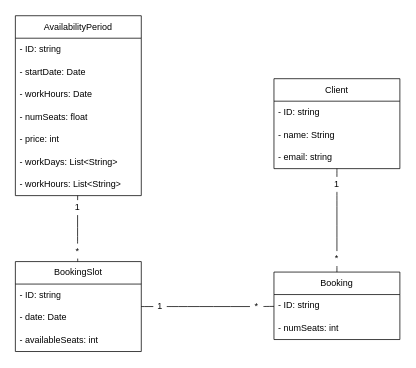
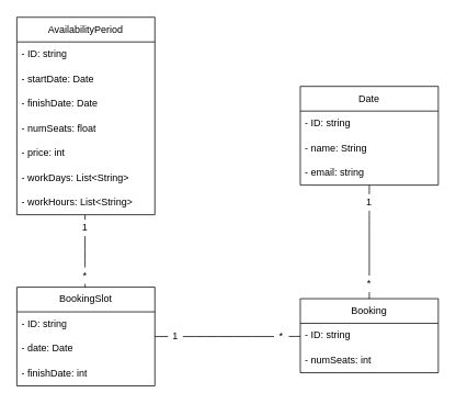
  <mxCell id="0" />
  <mxCell id="1" parent="0" />
  <mxCell id="2" value="AvailabilityPeriod" style="swimlane;fontStyle=0;childLayout=stackLayout;horizontal=1;startSize=30;horizontalStack=0;resizeParent=1;resizeParentMax=0;resizeLast=0;collapsible=1;marginBottom=0;whiteSpace=wrap;html=1;" vertex="1" parent="1"><mxGeometry x="20" y="20" width="168" height="240" as="geometry" /></mxCell>
  <mxCell id="3" value="- ID: string" style="text;strokeColor=none;fillColor=none;align=left;verticalAlign=middle;spacingLeft=4;spacingRight=4;overflow=hidden;points=[[0,0.5],[1,0.5]];portConstraint=eastwest;rotatable=0;whiteSpace=wrap;html=1;" vertex="1" parent="2"><mxGeometry y="30" width="168" height="30" as="geometry" /></mxCell>
  <mxCell id="4" value="- startDate: Date" style="text;strokeColor=none;fillColor=none;align=left;verticalAlign=middle;spacingLeft=4;spacingRight=4;overflow=hidden;points=[[0,0.5],[1,0.5]];portConstraint=eastwest;rotatable=0;whiteSpace=wrap;html=1;" vertex="1" parent="2"><mxGeometry y="60" width="168" height="30" as="geometry" /></mxCell>
- <mxCell id="5" value="- workHours: Date" style="text;strokeColor=none;fillColor=none;align=left;verticalAlign=middle;spacingLeft=4;spacingRight=4;overflow=hidden;points=[[0,0.5],[1,0.5]];portConstraint=eastwest;rotatable=0;whiteSpace=wrap;html=1;" vertex="1" parent="2"><mxGeometry y="90" width="168" height="30" as="geometry" /></mxCell>
+ <mxCell id="5" value="- finishDate: Date" style="text;strokeColor=none;fillColor=none;align=left;verticalAlign=middle;spacingLeft=4;spacingRight=4;overflow=hidden;points=[[0,0.5],[1,0.5]];portConstraint=eastwest;rotatable=0;whiteSpace=wrap;html=1;" vertex="1" parent="2"><mxGeometry y="90" width="168" height="30" as="geometry" /></mxCell>
  <mxCell id="6" value="- numSeats: float" style="text;strokeColor=none;fillColor=none;align=left;verticalAlign=middle;spacingLeft=4;spacingRight=4;overflow=hidden;points=[[0,0.5],[1,0.5]];portConstraint=eastwest;rotatable=0;whiteSpace=wrap;html=1;" vertex="1" parent="2"><mxGeometry y="120" width="168" height="30" as="geometry" /></mxCell>
  <mxCell id="7" value="- price: int&amp;nbsp;" style="text;strokeColor=none;fillColor=none;align=left;verticalAlign=middle;spacingLeft=4;spacingRight=4;overflow=hidden;points=[[0,0.5],[1,0.5]];portConstraint=eastwest;rotatable=0;whiteSpace=wrap;html=1;" vertex="1" parent="2"><mxGeometry y="150" width="168" height="30" as="geometry" /></mxCell>
  <mxCell id="8" value="- workDays: List&amp;lt;String&amp;gt;" style="text;strokeColor=none;fillColor=none;align=left;verticalAlign=middle;spacingLeft=4;spacingRight=4;overflow=hidden;points=[[0,0.5],[1,0.5]];portConstraint=eastwest;rotatable=0;whiteSpace=wrap;html=1;" vertex="1" parent="2"><mxGeometry y="180" width="168" height="30" as="geometry" /></mxCell>
  <mxCell id="9" value="- workHours: List&amp;lt;String&amp;gt;" style="text;strokeColor=none;fillColor=none;align=left;verticalAlign=middle;spacingLeft=4;spacingRight=4;overflow=hidden;points=[[0,0.5],[1,0.5]];portConstraint=eastwest;rotatable=0;whiteSpace=wrap;html=1;" vertex="1" parent="2"><mxGeometry y="210" width="168" height="30" as="geometry" /></mxCell>
  <mxCell id="10" value="BookingSlot" style="swimlane;fontStyle=0;childLayout=stackLayout;horizontal=1;startSize=30;horizontalStack=0;resizeParent=1;resizeParentMax=0;resizeLast=0;collapsible=1;marginBottom=0;whiteSpace=wrap;html=1;" vertex="1" parent="1"><mxGeometry x="20" y="348" width="168" height="120" as="geometry" /></mxCell>
  <mxCell id="11" value="- ID: string" style="text;strokeColor=none;fillColor=none;align=left;verticalAlign=middle;spacingLeft=4;spacingRight=4;overflow=hidden;points=[[0,0.5],[1,0.5]];portConstraint=eastwest;rotatable=0;whiteSpace=wrap;html=1;" vertex="1" parent="10"><mxGeometry y="30" width="168" height="30" as="geometry" /></mxCell>
  <mxCell id="12" value="- date: Date" style="text;strokeColor=none;fillColor=none;align=left;verticalAlign=middle;spacingLeft=4;spacingRight=4;overflow=hidden;points=[[0,0.5],[1,0.5]];portConstraint=eastwest;rotatable=0;whiteSpace=wrap;html=1;" vertex="1" parent="10"><mxGeometry y="60" width="168" height="30" as="geometry" /></mxCell>
- <mxCell id="13" value="- availableSeats: int" style="text;strokeColor=none;fillColor=none;align=left;verticalAlign=middle;spacingLeft=4;spacingRight=4;overflow=hidden;points=[[0,0.5],[1,0.5]];portConstraint=eastwest;rotatable=0;whiteSpace=wrap;html=1;" vertex="1" parent="10"><mxGeometry y="90" width="168" height="30" as="geometry" /></mxCell>
+ <mxCell id="13" value="- finishDate: int" style="text;strokeColor=none;fillColor=none;align=left;verticalAlign=middle;spacingLeft=4;spacingRight=4;overflow=hidden;points=[[0,0.5],[1,0.5]];portConstraint=eastwest;rotatable=0;whiteSpace=wrap;html=1;" vertex="1" parent="10"><mxGeometry y="90" width="168" height="30" as="geometry" /></mxCell>
  <mxCell id="14" value="Booking" style="swimlane;fontStyle=0;childLayout=stackLayout;horizontal=1;startSize=30;horizontalStack=0;resizeParent=1;resizeParentMax=0;resizeLast=0;collapsible=1;marginBottom=0;whiteSpace=wrap;html=1;" vertex="1" parent="1"><mxGeometry x="365" y="362" width="168" height="90" as="geometry" /></mxCell>
  <mxCell id="15" value="- ID: string" style="text;strokeColor=none;fillColor=none;align=left;verticalAlign=middle;spacingLeft=4;spacingRight=4;overflow=hidden;points=[[0,0.5],[1,0.5]];portConstraint=eastwest;rotatable=0;whiteSpace=wrap;html=1;" vertex="1" parent="14"><mxGeometry y="30" width="168" height="30" as="geometry" /></mxCell>
  <mxCell id="16" value="- numSeats: int" style="text;strokeColor=none;fillColor=none;align=left;verticalAlign=middle;spacingLeft=4;spacingRight=4;overflow=hidden;points=[[0,0.5],[1,0.5]];portConstraint=eastwest;rotatable=0;whiteSpace=wrap;html=1;" vertex="1" parent="14"><mxGeometry y="60" width="168" height="30" as="geometry" /></mxCell>
  <mxCell id="17" value="" style="endArrow=none;html=1;rounded=0;fontSize=12;startSize=8;endSize=8;curved=1;" edge="1" parent="1" source="20" target="2"><mxGeometry width="50" height="50" relative="1" as="geometry"><mxPoint x="133" y="371" as="sourcePoint" /><mxPoint x="183" y="321" as="targetPoint" /></mxGeometry></mxCell>
  <mxCell id="18" value="" style="endArrow=none;html=1;rounded=0;fontSize=12;startSize=8;endSize=8;curved=1;" edge="1" parent="1" source="24" target="14"><mxGeometry width="50" height="50" relative="1" as="geometry"><mxPoint x="114" y="358" as="sourcePoint" /><mxPoint x="114" y="270" as="targetPoint" /></mxGeometry></mxCell>
  <mxCell id="19" value="" style="endArrow=none;html=1;rounded=0;fontSize=12;startSize=8;endSize=8;curved=1;" edge="1" parent="1" source="22" target="20"><mxGeometry width="50" height="50" relative="1" as="geometry"><mxPoint x="104" y="348" as="sourcePoint" /><mxPoint x="104" y="260" as="targetPoint" /></mxGeometry></mxCell>
  <mxCell id="20" value="1" style="text;html=1;align=center;verticalAlign=middle;whiteSpace=wrap;rounded=0;" vertex="1" parent="1"><mxGeometry x="94" y="266" width="18" height="20" as="geometry" /></mxCell>
  <mxCell id="21" value="" style="endArrow=none;html=1;rounded=0;fontSize=12;startSize=8;endSize=8;curved=1;" edge="1" parent="1" source="10" target="22"><mxGeometry width="50" height="50" relative="1" as="geometry"><mxPoint x="104" y="348" as="sourcePoint" /><mxPoint x="104" y="286" as="targetPoint" /></mxGeometry></mxCell>
  <mxCell id="22" value="*" style="text;html=1;align=center;verticalAlign=middle;whiteSpace=wrap;rounded=0;" vertex="1" parent="1"><mxGeometry x="94" y="324" width="18" height="20" as="geometry" /></mxCell>
  <mxCell id="23" value="" style="endArrow=none;html=1;rounded=0;fontSize=12;startSize=8;endSize=8;curved=1;" edge="1" parent="1" source="26" target="24"><mxGeometry width="50" height="50" relative="1" as="geometry"><mxPoint x="188" y="408" as="sourcePoint" /><mxPoint x="365" y="408" as="targetPoint" /></mxGeometry></mxCell>
  <mxCell id="24" value="*" style="text;html=1;align=center;verticalAlign=middle;whiteSpace=wrap;rounded=0;" vertex="1" parent="1"><mxGeometry x="333" y="398" width="18" height="20" as="geometry" /></mxCell>
  <mxCell id="25" value="" style="endArrow=none;html=1;rounded=0;fontSize=12;startSize=8;endSize=8;curved=1;" edge="1" parent="1" source="10" target="26"><mxGeometry width="50" height="50" relative="1" as="geometry"><mxPoint x="188" y="408" as="sourcePoint" /><mxPoint x="333" y="408" as="targetPoint" /></mxGeometry></mxCell>
  <mxCell id="26" value="1" style="text;html=1;align=center;verticalAlign=middle;whiteSpace=wrap;rounded=0;" vertex="1" parent="1"><mxGeometry x="204" y="398" width="18" height="20" as="geometry" /></mxCell>
- <mxCell id="27" value="Client" style="swimlane;fontStyle=0;childLayout=stackLayout;horizontal=1;startSize=30;horizontalStack=0;resizeParent=1;resizeParentMax=0;resizeLast=0;collapsible=1;marginBottom=0;whiteSpace=wrap;html=1;" vertex="1" parent="1"><mxGeometry x="365" y="104" width="168" height="120" as="geometry" /></mxCell>
+ <mxCell id="27" value="Date" style="swimlane;fontStyle=0;childLayout=stackLayout;horizontal=1;startSize=30;horizontalStack=0;resizeParent=1;resizeParentMax=0;resizeLast=0;collapsible=1;marginBottom=0;whiteSpace=wrap;html=1;" vertex="1" parent="1"><mxGeometry x="365" y="104" width="168" height="120" as="geometry" /></mxCell>
  <mxCell id="28" value="- ID: string" style="text;strokeColor=none;fillColor=none;align=left;verticalAlign=middle;spacingLeft=4;spacingRight=4;overflow=hidden;points=[[0,0.5],[1,0.5]];portConstraint=eastwest;rotatable=0;whiteSpace=wrap;html=1;" vertex="1" parent="27"><mxGeometry y="30" width="168" height="30" as="geometry" /></mxCell>
  <mxCell id="29" value="- name: String" style="text;strokeColor=none;fillColor=none;align=left;verticalAlign=middle;spacingLeft=4;spacingRight=4;overflow=hidden;points=[[0,0.5],[1,0.5]];portConstraint=eastwest;rotatable=0;whiteSpace=wrap;html=1;" vertex="1" parent="27"><mxGeometry y="60" width="168" height="30" as="geometry" /></mxCell>
  <mxCell id="30" value="- email: string" style="text;strokeColor=none;fillColor=none;align=left;verticalAlign=middle;spacingLeft=4;spacingRight=4;overflow=hidden;points=[[0,0.5],[1,0.5]];portConstraint=eastwest;rotatable=0;whiteSpace=wrap;html=1;" vertex="1" parent="27"><mxGeometry y="90" width="168" height="30" as="geometry" /></mxCell>
  <mxCell id="31" value="" style="endArrow=none;html=1;rounded=0;fontSize=12;startSize=8;endSize=8;curved=1;" edge="1" parent="1" source="33" target="14"><mxGeometry width="50" height="50" relative="1" as="geometry"><mxPoint x="232" y="418" as="sourcePoint" /><mxPoint x="343" y="418" as="targetPoint" /></mxGeometry></mxCell>
  <mxCell id="32" value="" style="endArrow=none;html=1;rounded=0;fontSize=12;startSize=8;endSize=8;curved=1;" edge="1" parent="1" source="35" target="33"><mxGeometry width="50" height="50" relative="1" as="geometry"><mxPoint x="449" y="224" as="sourcePoint" /><mxPoint x="449" y="362" as="targetPoint" /></mxGeometry></mxCell>
  <mxCell id="33" value="*" style="text;html=1;align=center;verticalAlign=middle;whiteSpace=wrap;rounded=0;" vertex="1" parent="1"><mxGeometry x="440" y="334" width="18" height="20" as="geometry" /></mxCell>
  <mxCell id="34" value="" style="endArrow=none;html=1;rounded=0;fontSize=12;startSize=8;endSize=8;curved=1;" edge="1" parent="1" source="27" target="35"><mxGeometry width="50" height="50" relative="1" as="geometry"><mxPoint x="449" y="224" as="sourcePoint" /><mxPoint x="449" y="334" as="targetPoint" /></mxGeometry></mxCell>
  <mxCell id="35" value="1" style="text;html=1;align=center;verticalAlign=middle;whiteSpace=wrap;rounded=0;" vertex="1" parent="1"><mxGeometry x="440" y="235" width="18" height="20" as="geometry" /></mxCell>
